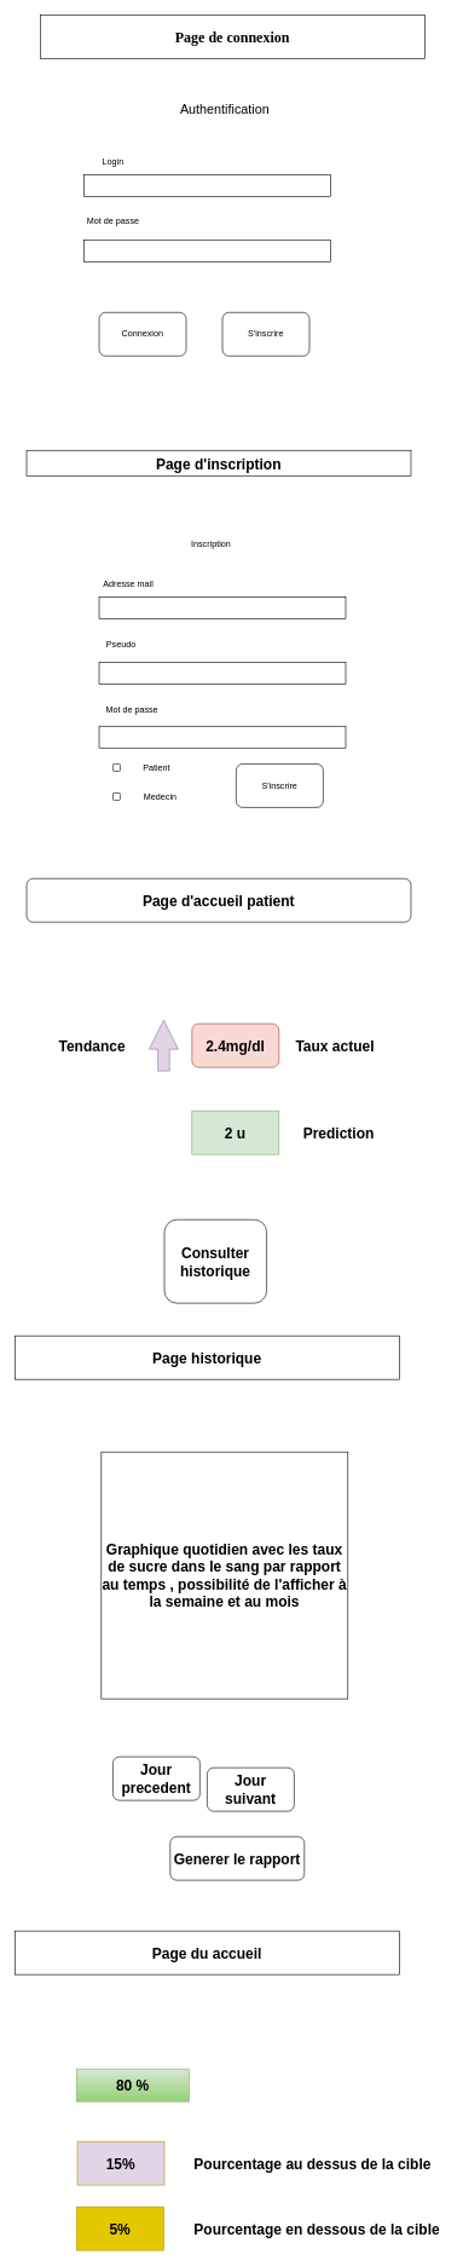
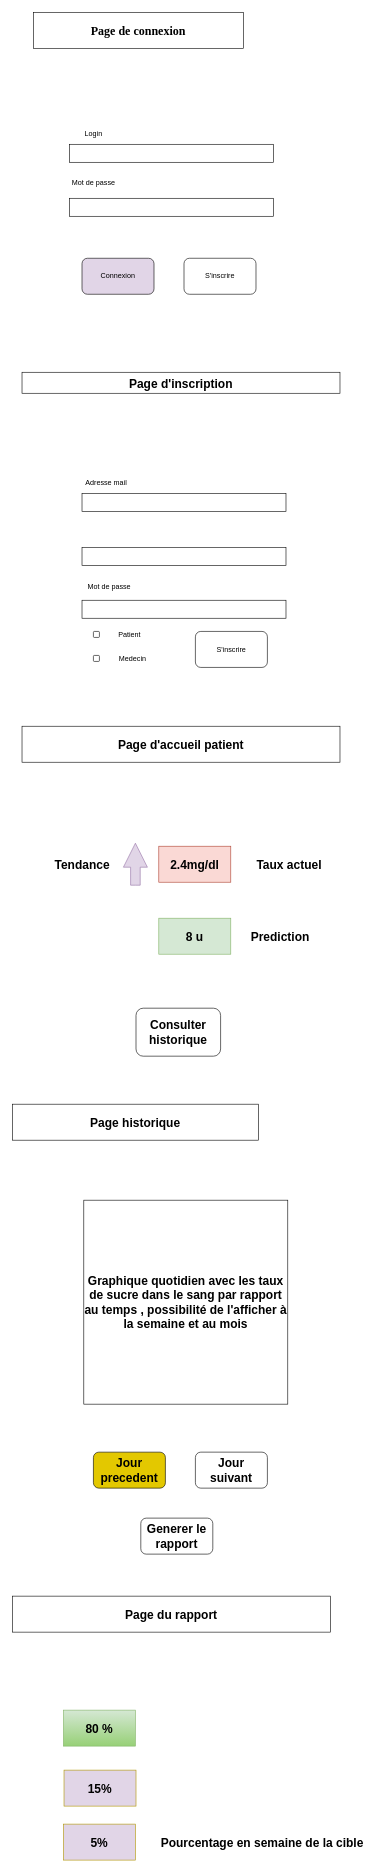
  <mxCell id="0" />
  <mxCell id="1" parent="0" />
- <mxCell id="2" value="&lt;font style=&quot;font-size: 20px;&quot; face=&quot;Times New Roman&quot;&gt;&lt;b&gt;Page de connexion &lt;br&gt;&lt;/b&gt;&lt;/font&gt;" style="rounded=0;whiteSpace=wrap;html=1;" vertex="1" parent="1"><mxGeometry x="55" y="20" width="530" height="60" as="geometry" /></mxCell>
- <mxCell id="3" value="&lt;font style=&quot;font-size: 18px;&quot;&gt;Authentification&lt;/font&gt;" style="text;html=1;align=center;verticalAlign=middle;resizable=0;points=[];autosize=1;strokeColor=none;fillColor=none;" vertex="1" parent="1"><mxGeometry x="234" y="130" width="150" height="40" as="geometry" /></mxCell>
+ <mxCell id="2" value="&lt;font style=&quot;font-size: 20px;&quot; face=&quot;Times New Roman&quot;&gt;&lt;b&gt;Page de connexion &lt;br&gt;&lt;/b&gt;&lt;/font&gt;" style="rounded=0;whiteSpace=wrap;html=1;" vertex="1" parent="1"><mxGeometry x="55" y="20" width="350" height="60" as="geometry" /></mxCell>
  <mxCell id="4" value="Login" style="text;html=1;align=center;verticalAlign=middle;resizable=0;points=[];autosize=1;strokeColor=none;fillColor=none;" vertex="1" parent="1"><mxGeometry x="130" y="208" width="50" height="30" as="geometry" /></mxCell>
  <mxCell id="5" value="Mot de passe" style="text;html=1;align=center;verticalAlign=middle;resizable=0;points=[];autosize=1;strokeColor=none;fillColor=none;" vertex="1" parent="1"><mxGeometry x="105" y="290" width="100" height="30" as="geometry" /></mxCell>
  <mxCell id="6" value="" style="rounded=0;whiteSpace=wrap;html=1;" vertex="1" parent="1"><mxGeometry x="115" y="240" width="340" height="30" as="geometry" /></mxCell>
  <mxCell id="7" value="" style="rounded=0;whiteSpace=wrap;html=1;" vertex="1" parent="1"><mxGeometry x="115" y="330" width="340" height="30" as="geometry" /></mxCell>
- <mxCell id="8" value="Connexion" style="rounded=1;whiteSpace=wrap;html=1;" vertex="1" parent="1"><mxGeometry x="136" y="430" width="120" height="60" as="geometry" /></mxCell>
+ <mxCell id="8" value="Connexion" style="rounded=1;whiteSpace=wrap;html=1;fillColor=#e1d5e7;" vertex="1" parent="1"><mxGeometry x="136" y="430" width="120" height="60" as="geometry" /></mxCell>
  <mxCell id="9" value="S'inscrire" style="rounded=1;whiteSpace=wrap;html=1;" vertex="1" parent="1"><mxGeometry x="306" y="430" width="120" height="60" as="geometry" /></mxCell>
  <mxCell id="10" value="&lt;font style=&quot;font-size: 20px;&quot;&gt;&lt;b&gt;Page d'inscription&lt;/b&gt;&lt;br&gt;&lt;/font&gt;" style="rounded=0;whiteSpace=wrap;html=1;" vertex="1" parent="1"><mxGeometry x="36" y="620" width="530" height="35" as="geometry" /></mxCell>
- <mxCell id="11" value="Inscription" style="text;html=1;align=center;verticalAlign=middle;resizable=0;points=[];autosize=1;strokeColor=none;fillColor=none;" vertex="1" parent="1"><mxGeometry x="250" y="735" width="80" height="30" as="geometry" /></mxCell>
  <mxCell id="12" value="Adresse mail" style="text;html=1;align=center;verticalAlign=middle;resizable=0;points=[];autosize=1;strokeColor=none;fillColor=none;" vertex="1" parent="1"><mxGeometry x="126" y="790" width="100" height="30" as="geometry" /></mxCell>
- <mxCell id="13" value="Pseudo" style="text;html=1;align=center;verticalAlign=middle;resizable=0;points=[];autosize=1;strokeColor=none;fillColor=none;" vertex="1" parent="1"><mxGeometry x="131" y="872" width="70" height="30" as="geometry" /></mxCell>
  <mxCell id="14" value="" style="rounded=0;whiteSpace=wrap;html=1;" vertex="1" parent="1"><mxGeometry x="136" y="822" width="340" height="30" as="geometry" /></mxCell>
  <mxCell id="15" value="" style="rounded=0;whiteSpace=wrap;html=1;" vertex="1" parent="1"><mxGeometry x="136" y="912" width="340" height="30" as="geometry" /></mxCell>
  <mxCell id="16" value="S'inscrire" style="rounded=1;whiteSpace=wrap;html=1;" vertex="1" parent="1"><mxGeometry x="325" y="1052" width="120" height="60" as="geometry" /></mxCell>
  <mxCell id="17" value="Patient" style="text;html=1;align=center;verticalAlign=middle;resizable=0;points=[];autosize=1;strokeColor=none;fillColor=none;" vertex="1" parent="1"><mxGeometry x="185" y="1042" width="60" height="30" as="geometry" /></mxCell>
  <mxCell id="18" value="Medecin" style="text;html=1;align=center;verticalAlign=middle;resizable=0;points=[];autosize=1;strokeColor=none;fillColor=none;" vertex="1" parent="1"><mxGeometry x="185" y="1082" width="70" height="30" as="geometry" /></mxCell>
  <mxCell id="19" value="" style="rounded=1;whiteSpace=wrap;html=1;" vertex="1" parent="1"><mxGeometry x="155" y="1052" width="10" height="10" as="geometry" /></mxCell>
  <mxCell id="20" value="" style="rounded=1;whiteSpace=wrap;html=1;" vertex="1" parent="1"><mxGeometry x="155" y="1092" width="10" height="10" as="geometry" /></mxCell>
  <mxCell id="21" value="Mot de passe" style="text;html=1;align=center;verticalAlign=middle;resizable=0;points=[];autosize=1;strokeColor=none;fillColor=none;" vertex="1" parent="1"><mxGeometry x="131" y="962" width="100" height="30" as="geometry" /></mxCell>
  <mxCell id="22" value="" style="rounded=0;whiteSpace=wrap;html=1;" vertex="1" parent="1"><mxGeometry x="136" y="1000" width="340" height="30" as="geometry" /></mxCell>
- <mxCell id="23" value="&lt;font style=&quot;font-size: 20px;&quot;&gt;&lt;b&gt;Page d'accueil patient &lt;/b&gt;&lt;br&gt;&lt;/font&gt;" style="whiteSpace=wrap;html=1;rounded=1;" vertex="1" parent="1"><mxGeometry x="36" y="1210" width="530" height="60" as="geometry" /></mxCell>
- <mxCell id="24" value="&lt;font size=&quot;1&quot;&gt;&lt;b style=&quot;font-size: 20px;&quot;&gt;2.4mg/dl&lt;/b&gt;&lt;/font&gt;" style="whiteSpace=wrap;html=1;fillColor=#fad9d5;strokeColor=#ae4132;rounded=1;" vertex="1" parent="1"><mxGeometry x="264" y="1410" width="120" height="60" as="geometry" /></mxCell>
- <mxCell id="25" value="&lt;div style=&quot;font-size: 13px;&quot;&gt;&lt;font style=&quot;font-size: 20px;&quot;&gt;&lt;b&gt;Taux actuel&lt;/b&gt;&lt;/font&gt;&lt;/div&gt;" style="text;html=1;align=center;verticalAlign=middle;resizable=0;points=[];autosize=1;strokeColor=none;fillColor=none;" vertex="1" parent="1"><mxGeometry x="396" y="1420" width="130" height="40" as="geometry" /></mxCell>
+ <mxCell id="23" value="&lt;font style=&quot;font-size: 20px;&quot;&gt;&lt;b&gt;Page d'accueil patient &lt;/b&gt;&lt;br&gt;&lt;/font&gt;" style="rounded=0;whiteSpace=wrap;html=1;" vertex="1" parent="1"><mxGeometry x="36" y="1210" width="530" height="60" as="geometry" /></mxCell>
+ <mxCell id="24" value="&lt;font size=&quot;1&quot;&gt;&lt;b style=&quot;font-size: 20px;&quot;&gt;2.4mg/dl&lt;/b&gt;&lt;/font&gt;" style="whiteSpace=wrap;html=1;fillColor=#fad9d5;strokeColor=#ae4132;" vertex="1" parent="1"><mxGeometry x="264" y="1410" width="120" height="60" as="geometry" /></mxCell>
+ <mxCell id="25" value="&lt;div style=&quot;font-size: 13px;&quot;&gt;&lt;font style=&quot;font-size: 20px;&quot;&gt;&lt;b&gt;Taux actuel&lt;/b&gt;&lt;/font&gt;&lt;/div&gt;" style="text;html=1;align=center;verticalAlign=middle;resizable=0;points=[];autosize=1;strokeColor=none;fillColor=none;" vertex="1" parent="1"><mxGeometry x="416" y="1420" width="130" height="40" as="geometry" /></mxCell>
  <mxCell id="26" value="" style="html=1;shadow=0;dashed=0;align=center;verticalAlign=middle;shape=mxgraph.arrows2.arrow;dy=0.6;dx=40;direction=north;notch=0;fillColor=#e1d5e7;strokeColor=#9673a6;" vertex="1" parent="1"><mxGeometry x="205" y="1405" width="40" height="70" as="geometry" /></mxCell>
- <mxCell id="27" value="&lt;font style=&quot;font-size: 20px;&quot;&gt;&lt;b&gt;Tendance&lt;/b&gt;&lt;/font&gt;" style="text;html=1;align=center;verticalAlign=middle;resizable=0;points=[];autosize=1;strokeColor=none;fillColor=none;" vertex="1" parent="1"><mxGeometry x="66" y="1420" width="120" height="40" as="geometry" /></mxCell>
- <mxCell id="28" value="&lt;font style=&quot;font-size: 20px;&quot;&gt;&lt;b&gt;2 u&lt;br&gt;&lt;/b&gt;&lt;/font&gt;" style="whiteSpace=wrap;html=1;fillColor=#d5e8d4;strokeColor=#82b366;" vertex="1" parent="1"><mxGeometry x="264" y="1530" width="120" height="60" as="geometry" /></mxCell>
+ <mxCell id="27" value="&lt;font style=&quot;font-size: 20px;&quot;&gt;&lt;b&gt;Tendance&lt;/b&gt;&lt;/font&gt;" style="text;html=1;align=center;verticalAlign=middle;resizable=0;points=[];autosize=1;strokeColor=none;fillColor=none;" vertex="1" parent="1"><mxGeometry x="76" y="1420" width="120" height="40" as="geometry" /></mxCell>
+ <mxCell id="28" value="&lt;font style=&quot;font-size: 20px;&quot;&gt;&lt;b&gt;8 u&lt;br&gt;&lt;/b&gt;&lt;/font&gt;" style="whiteSpace=wrap;html=1;fillColor=#d5e8d4;strokeColor=#82b366;" vertex="1" parent="1"><mxGeometry x="264" y="1530" width="120" height="60" as="geometry" /></mxCell>
  <mxCell id="29" value="&lt;font style=&quot;font-size: 20px;&quot;&gt;&lt;b&gt;Prediction &lt;br&gt;&lt;/b&gt;&lt;/font&gt;" style="text;html=1;align=center;verticalAlign=middle;resizable=0;points=[];autosize=1;strokeColor=none;fillColor=none;" vertex="1" parent="1"><mxGeometry x="406" y="1540" width="120" height="40" as="geometry" /></mxCell>
- <mxCell id="30" value="&lt;font style=&quot;font-size: 20px;&quot;&gt;&lt;b&gt;Consulter historique&lt;/b&gt;&lt;/font&gt;" style="rounded=1;whiteSpace=wrap;html=1;" vertex="1" parent="1"><mxGeometry x="226" y="1680" width="141" height="115" as="geometry" /></mxCell>
- <mxCell id="31" value="&lt;font style=&quot;font-size: 20px;&quot;&gt;&lt;b&gt;Page historique&lt;br&gt;&lt;/b&gt;&lt;/font&gt;" style="rounded=0;whiteSpace=wrap;html=1;" vertex="1" parent="1"><mxGeometry x="20" y="1840" width="530" height="60" as="geometry" /></mxCell>
+ <mxCell id="30" value="&lt;font style=&quot;font-size: 20px;&quot;&gt;&lt;b&gt;Consulter historique&lt;/b&gt;&lt;/font&gt;" style="rounded=1;whiteSpace=wrap;html=1;" vertex="1" parent="1"><mxGeometry x="226" y="1680" width="141" height="80" as="geometry" /></mxCell>
+ <mxCell id="31" value="&lt;font style=&quot;font-size: 20px;&quot;&gt;&lt;b&gt;Page historique&lt;br&gt;&lt;/b&gt;&lt;/font&gt;" style="rounded=0;whiteSpace=wrap;html=1;" vertex="1" parent="1"><mxGeometry x="20" y="1840" width="410" height="60" as="geometry" /></mxCell>
  <mxCell id="32" value="&lt;font style=&quot;font-size: 20px;&quot;&gt;&lt;b&gt;Graphique quotidien avec les taux de sucre dans le sang par rapport au temps , possibilité de l'afficher à la semaine et au mois&lt;br&gt;&lt;/b&gt;&lt;/font&gt;" style="whiteSpace=wrap;html=1;aspect=fixed;" vertex="1" parent="1"><mxGeometry x="139" y="2000" width="340" height="340" as="geometry" /></mxCell>
- <mxCell id="33" value="&lt;font style=&quot;font-size: 20px;&quot;&gt;&lt;b&gt;Jour precedent&lt;/b&gt;&lt;/font&gt;" style="rounded=1;whiteSpace=wrap;html=1;" vertex="1" parent="1"><mxGeometry x="155" y="2420" width="120" height="60" as="geometry" /></mxCell>
- <mxCell id="34" value="&lt;font style=&quot;font-size: 20px;&quot;&gt;&lt;b&gt;Jour suivant &lt;/b&gt;&lt;/font&gt;" style="rounded=1;whiteSpace=wrap;html=1;" vertex="1" parent="1"><mxGeometry x="285" y="2435" width="120" height="60" as="geometry" /></mxCell>
- <mxCell id="35" value="&lt;font style=&quot;font-size: 20px;&quot;&gt;&lt;b&gt;Generer le rapport &lt;/b&gt;&lt;/font&gt;" style="rounded=1;whiteSpace=wrap;html=1;" vertex="1" parent="1"><mxGeometry x="234" y="2530" width="185" height="60" as="geometry" /></mxCell>
- <mxCell id="36" value="&lt;font style=&quot;font-size: 20px;&quot;&gt;&lt;b&gt;Page du accueil&lt;br&gt;&lt;/b&gt;&lt;/font&gt;" style="rounded=0;whiteSpace=wrap;html=1;" vertex="1" parent="1"><mxGeometry x="20" y="2660" width="530" height="60" as="geometry" /></mxCell>
- <mxCell id="37" value="&lt;font style=&quot;font-size: 20px;&quot;&gt;&lt;b&gt;80 % &lt;/b&gt;&lt;/font&gt;" style="rounded=0;whiteSpace=wrap;html=1;fillColor=#d5e8d4;strokeColor=#82b366;gradientColor=#97d077;" vertex="1" parent="1"><mxGeometry x="105" y="2850" width="155" height="45" as="geometry" /></mxCell>
- <mxCell id="38" value="&lt;font style=&quot;font-size: 20px;&quot;&gt;&lt;b&gt;5% &lt;/b&gt;&lt;/font&gt;" style="rounded=0;whiteSpace=wrap;html=1;fillColor=#e3c800;fontColor=#000000;strokeColor=#B09500;" vertex="1" parent="1"><mxGeometry x="105" y="3040" width="120" height="60" as="geometry" /></mxCell>
+ <mxCell id="33" value="&lt;font style=&quot;font-size: 20px;&quot;&gt;&lt;b&gt;Jour precedent&lt;/b&gt;&lt;/font&gt;" style="rounded=1;whiteSpace=wrap;html=1;fillColor=#e3c800;" vertex="1" parent="1"><mxGeometry x="155" y="2420" width="120" height="60" as="geometry" /></mxCell>
+ <mxCell id="34" value="&lt;font style=&quot;font-size: 20px;&quot;&gt;&lt;b&gt;Jour suivant &lt;/b&gt;&lt;/font&gt;" style="rounded=1;whiteSpace=wrap;html=1;" vertex="1" parent="1"><mxGeometry x="325" y="2420" width="120" height="60" as="geometry" /></mxCell>
+ <mxCell id="35" value="&lt;font style=&quot;font-size: 20px;&quot;&gt;&lt;b&gt;Generer le rapport &lt;/b&gt;&lt;/font&gt;" style="rounded=1;whiteSpace=wrap;html=1;" vertex="1" parent="1"><mxGeometry x="234" y="2530" width="120" height="60" as="geometry" /></mxCell>
+ <mxCell id="36" value="&lt;font style=&quot;font-size: 20px;&quot;&gt;&lt;b&gt;Page du rapport&lt;br&gt;&lt;/b&gt;&lt;/font&gt;" style="rounded=0;whiteSpace=wrap;html=1;" vertex="1" parent="1"><mxGeometry x="20" y="2660" width="530" height="60" as="geometry" /></mxCell>
+ <mxCell id="37" value="&lt;font style=&quot;font-size: 20px;&quot;&gt;&lt;b&gt;80 % &lt;/b&gt;&lt;/font&gt;" style="rounded=0;whiteSpace=wrap;html=1;fillColor=#d5e8d4;strokeColor=#82b366;gradientColor=#97d077;" vertex="1" parent="1"><mxGeometry x="105" y="2850" width="120" height="60" as="geometry" /></mxCell>
+ <mxCell id="38" value="&lt;font style=&quot;font-size: 20px;&quot;&gt;&lt;b&gt;5% &lt;/b&gt;&lt;/font&gt;" style="rounded=0;whiteSpace=wrap;html=1;fillColor=#e1d5e7;fontColor=#000000;strokeColor=#B09500;" vertex="1" parent="1"><mxGeometry x="105" y="3040" width="120" height="60" as="geometry" /></mxCell>
  <mxCell id="39" value="&lt;font style=&quot;font-size: 20px;&quot;&gt;&lt;b&gt;15% &lt;/b&gt;&lt;/font&gt;" style="rounded=0;whiteSpace=wrap;html=1;fillColor=#e1d5e7;fontColor=#000000;strokeColor=#B09500;" vertex="1" parent="1"><mxGeometry x="106" y="2950" width="120" height="60" as="geometry" /></mxCell>
- <mxCell id="40" value="&lt;font style=&quot;font-size: 20px;&quot;&gt;&lt;b&gt;Pourcentage au dessus de la cible &lt;br&gt;&lt;/b&gt;&lt;/font&gt;" style="text;html=1;align=center;verticalAlign=middle;resizable=0;points=[];autosize=1;strokeColor=none;fillColor=none;" vertex="1" parent="1"><mxGeometry x="255" y="2960" width="350" height="40" as="geometry" /></mxCell>
- <mxCell id="41" value="&lt;font style=&quot;font-size: 20px;&quot;&gt;&lt;b&gt;Pourcentage en dessous de la cible&lt;/b&gt;&lt;/font&gt;" style="text;html=1;align=center;verticalAlign=middle;resizable=0;points=[];autosize=1;strokeColor=none;fillColor=none;" vertex="1" parent="1"><mxGeometry x="256" y="3050" width="360" height="40" as="geometry" /></mxCell>
+ <mxCell id="41" value="&lt;font style=&quot;font-size: 20px;&quot;&gt;&lt;b&gt;Pourcentage en semaine de la cible&lt;/b&gt;&lt;/font&gt;" style="text;html=1;align=center;verticalAlign=middle;resizable=0;points=[];autosize=1;strokeColor=none;fillColor=none;" vertex="1" parent="1"><mxGeometry x="256" y="3050" width="360" height="40" as="geometry" /></mxCell>
